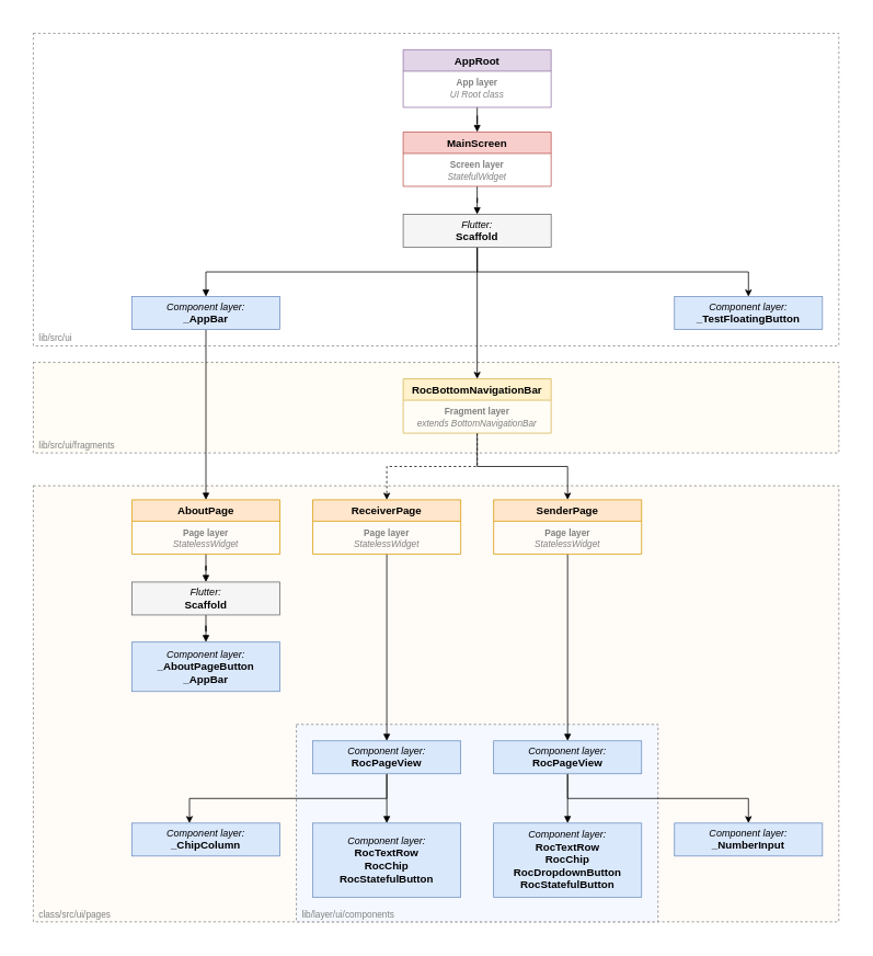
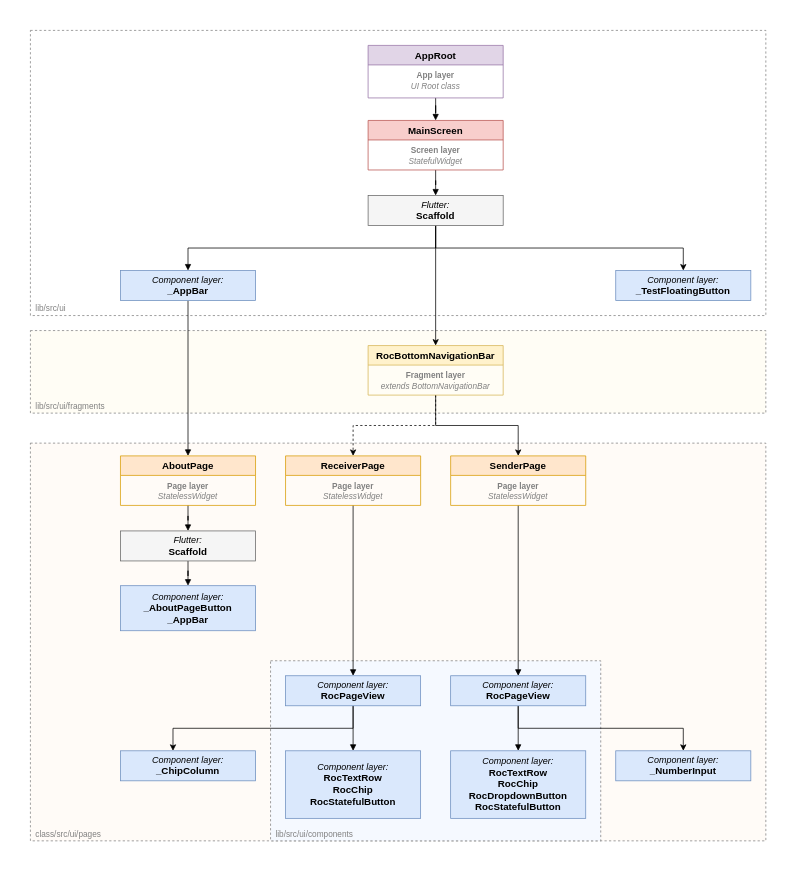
  <mxCell id="0" />
  <mxCell id="1" parent="0" />
  <mxCell id="2" value="" style="rounded=0;whiteSpace=wrap;html=1;fontFamily=Helvetica;fontSize=11;fontColor=default;labelBackgroundColor=default;strokeColor=none;fillColor=default;" parent="1" vertex="1"><mxGeometry x="20" y="20" width="1020" height="1120" as="geometry" /></mxCell>
  <mxCell id="3" value="class/src/ui/pages" style="html=1;whiteSpace=wrap;fontFamily=Helvetica;fontSize=11;fontColor=#808080;labelBackgroundColor=none;fillColor=#FFFBF7;dashed=1;strokeWidth=1;strokeColor=#808080;align=left;verticalAlign=bottom;spacingLeft=5;" parent="1" vertex="1"><mxGeometry x="40" y="590" width="980" height="530" as="geometry" /></mxCell>
- <mxCell id="4" value="lib/layer/ui/components" style="html=1;whiteSpace=wrap;fontFamily=Helvetica;fontSize=11;fontColor=#808080;labelBackgroundColor=none;fillColor=#F5F9FF;dashed=1;strokeWidth=1;strokeColor=#808080;align=left;verticalAlign=bottom;spacingLeft=5;" parent="1" vertex="1"><mxGeometry x="360" y="880" width="440" height="240" as="geometry" /></mxCell>
+ <mxCell id="4" value="lib/src/ui/components" style="html=1;whiteSpace=wrap;fontFamily=Helvetica;fontSize=11;fontColor=#808080;labelBackgroundColor=none;fillColor=#F5F9FF;dashed=1;strokeWidth=1;strokeColor=#808080;align=left;verticalAlign=bottom;spacingLeft=5;" parent="1" vertex="1"><mxGeometry x="360" y="880" width="440" height="240" as="geometry" /></mxCell>
  <mxCell id="5" value="lib/src/ui/fragments" style="html=1;whiteSpace=wrap;fontFamily=Helvetica;fontSize=11;fontColor=#808080;labelBackgroundColor=none;fillColor=#FFFDF5;dashed=1;strokeWidth=1;strokeColor=#808080;align=left;verticalAlign=bottom;spacingLeft=5;" parent="1" vertex="1"><mxGeometry x="40" y="440" width="980" height="110" as="geometry" /></mxCell>
  <mxCell id="6" value="lib/src/ui" style="html=1;whiteSpace=wrap;fontFamily=Helvetica;fontSize=11;fontColor=#808080;labelBackgroundColor=none;fillColor=none;dashed=1;strokeWidth=1;strokeColor=#808080;align=left;verticalAlign=bottom;spacingLeft=5;" parent="1" vertex="1"><mxGeometry x="40" y="40" width="980" height="380" as="geometry" /></mxCell>
  <mxCell id="7" style="edgeStyle=orthogonalEdgeStyle;shape=connector;rounded=0;orthogonalLoop=1;jettySize=auto;html=1;strokeColor=default;align=center;verticalAlign=middle;fontFamily=Helvetica;fontSize=11;fontColor=default;labelBackgroundColor=default;endArrow=block;endFill=1;" parent="1" source="8" target="13" edge="1"><mxGeometry relative="1" as="geometry" /></mxCell>
  <mxCell id="8" value="&lt;b&gt;&lt;font style=&quot;font-size: 13px;&quot;&gt;MainScreen&lt;/font&gt;&lt;/b&gt;" style="swimlane;fontStyle=0;childLayout=stackLayout;horizontal=1;startSize=26;fillColor=#f8cecc;horizontalStack=0;resizeParent=1;resizeParentMax=0;resizeLast=0;collapsible=1;marginBottom=0;whiteSpace=wrap;html=1;strokeColor=#b85450;" parent="1" vertex="1"><mxGeometry x="490" y="160" width="180" height="66" as="geometry" /></mxCell>
  <mxCell id="9" value="&lt;div&gt;&lt;font color=&quot;#808080&quot;&gt;&lt;span style=&quot;font-size: 11px;&quot;&gt;&lt;b&gt;Screen layer&lt;/b&gt;&lt;/span&gt;&lt;/font&gt;&lt;/div&gt;&lt;i style=&quot;color: rgb(51, 51, 51);&quot;&gt;&lt;font style=&quot;font-size: 11px;&quot; color=&quot;#808080&quot;&gt;StatefulWidget&lt;/font&gt;&lt;/i&gt;" style="text;strokeColor=none;fillColor=none;align=center;verticalAlign=top;spacingLeft=4;spacingRight=4;overflow=hidden;rotatable=0;points=[[0,0.5],[1,0.5]];portConstraint=eastwest;whiteSpace=wrap;html=1;" parent="8" vertex="1"><mxGeometry y="26" width="180" height="40" as="geometry" /></mxCell>
  <mxCell id="10" style="edgeStyle=orthogonalEdgeStyle;shape=connector;rounded=0;orthogonalLoop=1;jettySize=auto;html=1;strokeColor=default;align=center;verticalAlign=middle;fontFamily=Helvetica;fontSize=11;fontColor=default;labelBackgroundColor=default;endArrow=block;endFill=1;" parent="1" source="13" target="27" edge="1"><mxGeometry relative="1" as="geometry"><Array as="points"><mxPoint x="580" y="330" /><mxPoint x="250" y="330" /></Array></mxGeometry></mxCell>
  <mxCell id="11" style="edgeStyle=orthogonalEdgeStyle;rounded=0;orthogonalLoop=1;jettySize=auto;html=1;" parent="1" source="13" target="39" edge="1"><mxGeometry relative="1" as="geometry"><Array as="points"><mxPoint x="580" y="330" /><mxPoint x="910" y="330" /></Array></mxGeometry></mxCell>
  <mxCell id="12" style="edgeStyle=orthogonalEdgeStyle;rounded=0;orthogonalLoop=1;jettySize=auto;html=1;" edge="1" parent="1" source="13" target="44"><mxGeometry relative="1" as="geometry" /></mxCell>
  <mxCell id="13" value="&lt;font color=&quot;#000000&quot; style=&quot;font-size: 12px;&quot;&gt;&lt;i&gt;Flutter:&lt;/i&gt;&lt;/font&gt;&lt;div&gt;&lt;font color=&quot;#000000&quot; style=&quot;font-size: 13px;&quot;&gt;&lt;b&gt;Scaffold&lt;/b&gt;&lt;/font&gt;&lt;/div&gt;" style="whiteSpace=wrap;html=1;align=center;fillColor=#f5f5f5;fontColor=#333333;strokeColor=#666666;" parent="1" vertex="1"><mxGeometry x="490" y="260" width="180" height="40" as="geometry" /></mxCell>
  <mxCell id="14" style="edgeStyle=orthogonalEdgeStyle;shape=connector;rounded=0;orthogonalLoop=1;jettySize=auto;html=1;strokeColor=default;align=center;verticalAlign=middle;fontFamily=Helvetica;fontSize=11;fontColor=default;labelBackgroundColor=default;endArrow=block;endFill=1;" parent="1" source="15" target="8" edge="1"><mxGeometry relative="1" as="geometry" /></mxCell>
  <mxCell id="15" value="&lt;b&gt;&lt;font style=&quot;font-size: 13px;&quot;&gt;AppRoot&lt;/font&gt;&lt;/b&gt;" style="swimlane;fontStyle=0;childLayout=stackLayout;horizontal=1;startSize=26;fillColor=#e1d5e7;horizontalStack=0;resizeParent=1;resizeParentMax=0;resizeLast=0;collapsible=1;marginBottom=0;whiteSpace=wrap;html=1;strokeColor=#9673a6;" parent="1" vertex="1"><mxGeometry x="490" y="60" width="180" height="70" as="geometry" /></mxCell>
  <mxCell id="16" value="&lt;div&gt;&lt;span style=&quot;color: rgb(51, 51, 51);&quot;&gt;&lt;font style=&quot;font-size: 11px;&quot; color=&quot;#808080&quot;&gt;&lt;b style=&quot;&quot;&gt;App layer&lt;/b&gt;&lt;/font&gt;&lt;/span&gt;&lt;/div&gt;&lt;i style=&quot;color: rgb(51, 51, 51);&quot;&gt;&lt;font style=&quot;font-size: 11px;&quot; color=&quot;#808080&quot;&gt;UI Root class&lt;/font&gt;&lt;/i&gt;" style="text;strokeColor=none;fillColor=none;align=center;verticalAlign=top;spacingLeft=4;spacingRight=4;overflow=hidden;rotatable=0;points=[[0,0.5],[1,0.5]];portConstraint=eastwest;whiteSpace=wrap;html=1;" parent="15" vertex="1"><mxGeometry y="26" width="180" height="44" as="geometry" /></mxCell>
  <mxCell id="17" style="edgeStyle=orthogonalEdgeStyle;shape=connector;rounded=0;orthogonalLoop=1;jettySize=auto;html=1;strokeColor=default;align=center;verticalAlign=middle;fontFamily=Helvetica;fontSize=11;fontColor=default;labelBackgroundColor=default;endArrow=block;endFill=1;" parent="1" source="18" target="30" edge="1"><mxGeometry relative="1" as="geometry" /></mxCell>
  <mxCell id="18" value="&lt;b&gt;&lt;font style=&quot;font-size: 13px;&quot;&gt;ReceiverPage&lt;/font&gt;&lt;/b&gt;" style="swimlane;fontStyle=0;childLayout=stackLayout;horizontal=1;startSize=26;fillColor=#ffe6cc;horizontalStack=0;resizeParent=1;resizeParentMax=0;resizeLast=0;collapsible=1;marginBottom=0;whiteSpace=wrap;html=1;strokeColor=#d79b00;" parent="1" vertex="1"><mxGeometry x="380" y="607" width="180" height="66" as="geometry" /></mxCell>
  <mxCell id="19" value="&lt;div&gt;&lt;font color=&quot;#808080&quot;&gt;&lt;span style=&quot;font-size: 11px;&quot;&gt;&lt;b&gt;Page l&lt;/b&gt;&lt;/span&gt;&lt;/font&gt;&lt;b style=&quot;background-color: initial; color: rgb(128, 128, 128); font-size: 11px;&quot;&gt;ayer&lt;/b&gt;&lt;/div&gt;&lt;i style=&quot;color: rgb(51, 51, 51);&quot;&gt;&lt;font style=&quot;font-size: 11px;&quot; color=&quot;#808080&quot;&gt;StatelessWidget&lt;/font&gt;&lt;/i&gt;" style="text;strokeColor=none;fillColor=none;align=center;verticalAlign=top;spacingLeft=4;spacingRight=4;overflow=hidden;rotatable=0;points=[[0,0.5],[1,0.5]];portConstraint=eastwest;whiteSpace=wrap;html=1;" parent="18" vertex="1"><mxGeometry y="26" width="180" height="40" as="geometry" /></mxCell>
  <mxCell id="20" style="edgeStyle=orthogonalEdgeStyle;shape=connector;rounded=0;orthogonalLoop=1;jettySize=auto;html=1;strokeColor=default;align=center;verticalAlign=middle;fontFamily=Helvetica;fontSize=11;fontColor=default;labelBackgroundColor=default;endArrow=block;endFill=1;" parent="1" source="21" target="33" edge="1"><mxGeometry relative="1" as="geometry" /></mxCell>
  <mxCell id="21" value="&lt;b&gt;&lt;font style=&quot;font-size: 13px;&quot;&gt;SenderPage&lt;/font&gt;&lt;/b&gt;" style="swimlane;fontStyle=0;childLayout=stackLayout;horizontal=1;startSize=26;fillColor=#ffe6cc;horizontalStack=0;resizeParent=1;resizeParentMax=0;resizeLast=0;collapsible=1;marginBottom=0;whiteSpace=wrap;html=1;strokeColor=#d79b00;" parent="1" vertex="1"><mxGeometry x="600" y="607" width="180" height="66" as="geometry" /></mxCell>
  <mxCell id="22" value="&lt;div&gt;&lt;font color=&quot;#808080&quot;&gt;&lt;span style=&quot;font-size: 11px;&quot;&gt;&lt;b&gt;Page l&lt;/b&gt;&lt;/span&gt;&lt;/font&gt;&lt;b style=&quot;background-color: initial; color: rgb(128, 128, 128); font-size: 11px;&quot;&gt;ayer&lt;/b&gt;&lt;/div&gt;&lt;i style=&quot;color: rgb(51, 51, 51);&quot;&gt;&lt;font style=&quot;font-size: 11px;&quot; color=&quot;#808080&quot;&gt;StatelessWidget&lt;/font&gt;&lt;/i&gt;" style="text;strokeColor=none;fillColor=none;align=center;verticalAlign=top;spacingLeft=4;spacingRight=4;overflow=hidden;rotatable=0;points=[[0,0.5],[1,0.5]];portConstraint=eastwest;whiteSpace=wrap;html=1;" parent="21" vertex="1"><mxGeometry y="26" width="180" height="40" as="geometry" /></mxCell>
  <mxCell id="23" style="edgeStyle=orthogonalEdgeStyle;shape=connector;rounded=0;orthogonalLoop=1;jettySize=auto;html=1;strokeColor=default;align=center;verticalAlign=middle;fontFamily=Helvetica;fontSize=11;fontColor=default;labelBackgroundColor=default;endArrow=block;endFill=1;" parent="1" source="24" target="38" edge="1"><mxGeometry relative="1" as="geometry" /></mxCell>
  <mxCell id="24" value="&lt;b&gt;&lt;font style=&quot;font-size: 13px;&quot;&gt;AboutPage&lt;/font&gt;&lt;/b&gt;" style="swimlane;fontStyle=0;childLayout=stackLayout;horizontal=1;startSize=26;fillColor=#ffe6cc;horizontalStack=0;resizeParent=1;resizeParentMax=0;resizeLast=0;collapsible=1;marginBottom=0;whiteSpace=wrap;html=1;strokeColor=#d79b00;" parent="1" vertex="1"><mxGeometry x="160" y="607" width="180" height="66" as="geometry" /></mxCell>
  <mxCell id="25" value="&lt;div&gt;&lt;font color=&quot;#808080&quot;&gt;&lt;span style=&quot;font-size: 11px;&quot;&gt;&lt;b&gt;Page l&lt;/b&gt;&lt;/span&gt;&lt;/font&gt;&lt;b style=&quot;background-color: initial; color: rgb(128, 128, 128); font-size: 11px;&quot;&gt;ayer&lt;/b&gt;&lt;/div&gt;&lt;i style=&quot;color: rgb(51, 51, 51);&quot;&gt;&lt;font style=&quot;font-size: 11px;&quot; color=&quot;#808080&quot;&gt;StatelessWidget&lt;/font&gt;&lt;/i&gt;" style="text;strokeColor=none;fillColor=none;align=center;verticalAlign=top;spacingLeft=4;spacingRight=4;overflow=hidden;rotatable=0;points=[[0,0.5],[1,0.5]];portConstraint=eastwest;whiteSpace=wrap;html=1;" parent="24" vertex="1"><mxGeometry y="26" width="180" height="40" as="geometry" /></mxCell>
  <mxCell id="26" style="edgeStyle=orthogonalEdgeStyle;shape=connector;rounded=0;orthogonalLoop=1;jettySize=auto;html=1;strokeColor=default;align=center;verticalAlign=middle;fontFamily=Helvetica;fontSize=11;fontColor=default;labelBackgroundColor=default;endArrow=block;endFill=1;" parent="1" source="27" target="24" edge="1"><mxGeometry relative="1" as="geometry"><mxPoint x="230" y="480" as="sourcePoint" /></mxGeometry></mxCell>
  <mxCell id="27" value="&lt;font color=&quot;#000000&quot; style=&quot;font-size: 12px;&quot;&gt;&lt;i&gt;Component layer:&lt;/i&gt;&lt;/font&gt;&lt;div&gt;&lt;font color=&quot;#000000&quot;&gt;&lt;span style=&quot;font-size: 13px;&quot;&gt;&lt;b&gt;_AppBar&lt;/b&gt;&lt;/span&gt;&lt;/font&gt;&lt;/div&gt;" style="whiteSpace=wrap;html=1;align=center;fillColor=#dae8fc;strokeColor=#6c8ebf;" parent="1" vertex="1"><mxGeometry x="160" y="360" width="180" height="40" as="geometry" /></mxCell>
  <mxCell id="28" style="edgeStyle=orthogonalEdgeStyle;shape=connector;rounded=0;orthogonalLoop=1;jettySize=auto;html=1;strokeColor=default;align=center;verticalAlign=middle;fontFamily=Helvetica;fontSize=11;fontColor=default;labelBackgroundColor=default;endArrow=block;endFill=1;" parent="1" source="30" target="34" edge="1"><mxGeometry relative="1" as="geometry" /></mxCell>
  <mxCell id="29" style="edgeStyle=orthogonalEdgeStyle;rounded=0;orthogonalLoop=1;jettySize=auto;html=1;" parent="1" source="30" target="40" edge="1"><mxGeometry relative="1" as="geometry"><Array as="points"><mxPoint x="470" y="970" /><mxPoint x="230" y="970" /></Array></mxGeometry></mxCell>
  <mxCell id="30" value="&lt;font color=&quot;#000000&quot; style=&quot;font-size: 12px;&quot;&gt;&lt;i&gt;Component layer:&lt;/i&gt;&lt;/font&gt;&lt;div&gt;&lt;font color=&quot;#000000&quot;&gt;&lt;span style=&quot;font-size: 13px;&quot;&gt;&lt;b&gt;RocPageView&lt;/b&gt;&lt;/span&gt;&lt;/font&gt;&lt;/div&gt;" style="whiteSpace=wrap;html=1;align=center;fillColor=#dae8fc;strokeColor=#6c8ebf;" parent="1" vertex="1"><mxGeometry x="380" y="900" width="180" height="40" as="geometry" /></mxCell>
  <mxCell id="31" style="edgeStyle=orthogonalEdgeStyle;shape=connector;rounded=0;orthogonalLoop=1;jettySize=auto;html=1;strokeColor=default;align=center;verticalAlign=middle;fontFamily=Helvetica;fontSize=11;fontColor=default;labelBackgroundColor=default;endArrow=block;endFill=1;" parent="1" source="33" target="35" edge="1"><mxGeometry relative="1" as="geometry" /></mxCell>
  <mxCell id="32" style="edgeStyle=orthogonalEdgeStyle;rounded=0;orthogonalLoop=1;jettySize=auto;html=1;" parent="1" source="33" target="41" edge="1"><mxGeometry relative="1" as="geometry"><Array as="points"><mxPoint x="690" y="970" /><mxPoint x="910" y="970" /></Array></mxGeometry></mxCell>
  <mxCell id="33" value="&lt;font color=&quot;#000000&quot; style=&quot;font-size: 12px;&quot;&gt;&lt;i&gt;Component layer:&lt;/i&gt;&lt;/font&gt;&lt;div&gt;&lt;font color=&quot;#000000&quot;&gt;&lt;span style=&quot;font-size: 13px;&quot;&gt;&lt;b&gt;RocPageView&lt;/b&gt;&lt;/span&gt;&lt;/font&gt;&lt;/div&gt;" style="whiteSpace=wrap;html=1;align=center;fillColor=#dae8fc;strokeColor=#6c8ebf;" parent="1" vertex="1"><mxGeometry x="600" y="900" width="180" height="40" as="geometry" /></mxCell>
  <mxCell id="34" value="&lt;font color=&quot;#000000&quot; style=&quot;font-size: 12px;&quot;&gt;&lt;i&gt;Component layer:&lt;/i&gt;&lt;/font&gt;&lt;div&gt;&lt;b&gt;&lt;font style=&quot;font-size: 13px;&quot;&gt;RocTextRow&lt;/font&gt;&lt;/b&gt;&lt;/div&gt;&lt;div&gt;&lt;span style=&quot;font-size: 13px;&quot;&gt;&lt;b&gt;RocChip&lt;br&gt;&lt;/b&gt;&lt;/span&gt;&lt;div&gt;&lt;font color=&quot;#000000&quot;&gt;&lt;span style=&quot;font-size: 13px;&quot;&gt;&lt;b&gt;RocStatefulButton&lt;/b&gt;&lt;/span&gt;&lt;/font&gt;&lt;/div&gt;&lt;/div&gt;" style="whiteSpace=wrap;html=1;align=center;fillColor=#dae8fc;strokeColor=#6c8ebf;" parent="1" vertex="1"><mxGeometry x="380" y="1000" width="180" height="90" as="geometry" /></mxCell>
  <mxCell id="35" value="&lt;font color=&quot;#000000&quot;&gt;&lt;i&gt;Component layer:&lt;/i&gt;&lt;/font&gt;&lt;div&gt;&lt;b&gt;&lt;font style=&quot;font-size: 13px;&quot;&gt;RocTextRow&lt;/font&gt;&lt;/b&gt;&lt;/div&gt;&lt;div&gt;&lt;span style=&quot;font-size: 13px;&quot;&gt;&lt;b&gt;RocChip&lt;/b&gt;&lt;/span&gt;&lt;/div&gt;&lt;div&gt;&lt;span style=&quot;font-size: 13px;&quot;&gt;&lt;b&gt;RocDropdownButton&lt;br&gt;&lt;/b&gt;&lt;/span&gt;&lt;div&gt;&lt;font color=&quot;#000000&quot;&gt;&lt;span style=&quot;font-size: 13px;&quot;&gt;&lt;b&gt;RocStatefulButton&lt;/b&gt;&lt;/span&gt;&lt;/font&gt;&lt;/div&gt;&lt;/div&gt;" style="whiteSpace=wrap;html=1;align=center;fillColor=#dae8fc;strokeColor=#6c8ebf;" parent="1" vertex="1"><mxGeometry x="600" y="1000" width="180" height="90" as="geometry" /></mxCell>
  <mxCell id="36" value="&lt;font color=&quot;#000000&quot; style=&quot;font-size: 12px;&quot;&gt;&lt;i&gt;Component layer:&lt;/i&gt;&lt;/font&gt;&lt;div&gt;&lt;font color=&quot;#000000&quot;&gt;&lt;span style=&quot;font-size: 13px;&quot;&gt;&lt;b&gt;_AboutPageButton&lt;/b&gt;&lt;/span&gt;&lt;/font&gt;&lt;/div&gt;&lt;div&gt;&lt;font color=&quot;#000000&quot;&gt;&lt;span style=&quot;font-size: 13px;&quot;&gt;&lt;b&gt;_AppBar&lt;/b&gt;&lt;/span&gt;&lt;/font&gt;&lt;/div&gt;" style="whiteSpace=wrap;html=1;align=center;fillColor=#dae8fc;strokeColor=#6c8ebf;" parent="1" vertex="1"><mxGeometry x="160" y="780" width="180" height="60" as="geometry" /></mxCell>
  <mxCell id="37" style="edgeStyle=orthogonalEdgeStyle;shape=connector;rounded=0;orthogonalLoop=1;jettySize=auto;html=1;strokeColor=default;align=center;verticalAlign=middle;fontFamily=Helvetica;fontSize=11;fontColor=default;labelBackgroundColor=default;endArrow=block;endFill=1;" parent="1" source="38" target="36" edge="1"><mxGeometry relative="1" as="geometry" /></mxCell>
  <mxCell id="38" value="&lt;font color=&quot;#000000&quot; style=&quot;font-size: 12px;&quot;&gt;&lt;i&gt;Flutter:&lt;/i&gt;&lt;/font&gt;&lt;div&gt;&lt;font color=&quot;#000000&quot; style=&quot;font-size: 13px;&quot;&gt;&lt;b&gt;Scaffold&lt;/b&gt;&lt;/font&gt;&lt;/div&gt;" style="whiteSpace=wrap;html=1;align=center;fillColor=#f5f5f5;fontColor=#333333;strokeColor=#666666;" parent="1" vertex="1"><mxGeometry x="160" y="707" width="180" height="40" as="geometry" /></mxCell>
  <mxCell id="39" value="&lt;font color=&quot;#000000&quot; style=&quot;font-size: 12px;&quot;&gt;&lt;i&gt;Component layer:&lt;/i&gt;&lt;/font&gt;&lt;div&gt;&lt;font color=&quot;#000000&quot;&gt;&lt;span style=&quot;font-size: 13px;&quot;&gt;&lt;b&gt;_TestFloatingButton&lt;/b&gt;&lt;/span&gt;&lt;/font&gt;&lt;/div&gt;" style="whiteSpace=wrap;html=1;align=center;fillColor=#dae8fc;strokeColor=#6c8ebf;" parent="1" vertex="1"><mxGeometry x="820" y="360" width="180" height="40" as="geometry" /></mxCell>
  <mxCell id="40" value="&lt;font color=&quot;#000000&quot; style=&quot;font-size: 12px;&quot;&gt;&lt;i&gt;Component layer:&lt;/i&gt;&lt;/font&gt;&lt;div&gt;&lt;b&gt;&lt;font style=&quot;font-size: 13px;&quot;&gt;_ChipColumn&lt;/font&gt;&lt;/b&gt;&lt;/div&gt;" style="whiteSpace=wrap;html=1;align=center;fillColor=#dae8fc;strokeColor=#6c8ebf;" parent="1" vertex="1"><mxGeometry x="160" y="1000" width="180" height="40" as="geometry" /></mxCell>
  <mxCell id="41" value="&lt;font color=&quot;#000000&quot; style=&quot;font-size: 12px;&quot;&gt;&lt;i&gt;Component layer:&lt;/i&gt;&lt;/font&gt;&lt;div&gt;&lt;b&gt;&lt;font style=&quot;font-size: 13px;&quot;&gt;_NumberInput&lt;/font&gt;&lt;/b&gt;&lt;/div&gt;" style="whiteSpace=wrap;html=1;align=center;fillColor=#dae8fc;strokeColor=#6c8ebf;" parent="1" vertex="1"><mxGeometry x="820" y="1000" width="180" height="40" as="geometry" /></mxCell>
  <mxCell id="42" style="edgeStyle=orthogonalEdgeStyle;rounded=0;orthogonalLoop=1;jettySize=auto;html=1;dashed=1;" edge="1" parent="1" source="44" target="18"><mxGeometry relative="1" as="geometry" /></mxCell>
  <mxCell id="43" style="edgeStyle=orthogonalEdgeStyle;rounded=0;orthogonalLoop=1;jettySize=auto;html=1;" edge="1" parent="1" source="44" target="21"><mxGeometry relative="1" as="geometry" /></mxCell>
  <mxCell id="44" value="&lt;b style=&quot;font-size: 13px;&quot;&gt;RocBottomNavigationBar&lt;/b&gt;" style="swimlane;fontStyle=0;childLayout=stackLayout;horizontal=1;startSize=26;fillColor=#fff2cc;horizontalStack=0;resizeParent=1;resizeParentMax=0;resizeLast=0;collapsible=1;marginBottom=0;whiteSpace=wrap;html=1;strokeColor=#d6b656;" vertex="1" parent="1"><mxGeometry x="490" y="460" width="180" height="66" as="geometry" /></mxCell>
  <mxCell id="45" value="&lt;div&gt;&lt;font color=&quot;#808080&quot;&gt;&lt;span style=&quot;font-size: 11px;&quot;&gt;&lt;b&gt;Fragment l&lt;/b&gt;&lt;/span&gt;&lt;/font&gt;&lt;b style=&quot;background-color: initial; color: rgb(128, 128, 128); font-size: 11px;&quot;&gt;ayer&lt;/b&gt;&lt;/div&gt;&lt;i style=&quot;color: rgb(51, 51, 51);&quot;&gt;&lt;font style=&quot;font-size: 11px;&quot; color=&quot;#808080&quot;&gt;extends BottomNavigationBar&lt;/font&gt;&lt;/i&gt;" style="text;strokeColor=none;fillColor=none;align=center;verticalAlign=top;spacingLeft=4;spacingRight=4;overflow=hidden;rotatable=0;points=[[0,0.5],[1,0.5]];portConstraint=eastwest;whiteSpace=wrap;html=1;" vertex="1" parent="44"><mxGeometry y="26" width="180" height="40" as="geometry" /></mxCell>
